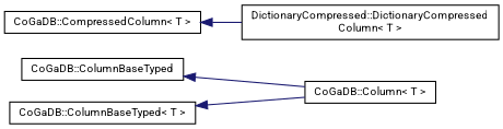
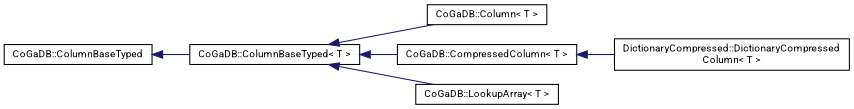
  digraph {
    fontname=Roboto
    rankdir=LR
    node [color=black fillcolor=white fontname=Roboto fontsize=10 shape=record style=filled]
    edge [color=midnightblue dir=back fontname=Roboto fontsize=10 labelfontname=Helvetica labelfontsize=10 style=solid]
    n1 [height=0.2 label="CoGaDB::ColumnBaseTyped" width=0.4]
    n2 [height=0.2 label="CoGaDB::ColumnBaseTyped\< T \>" width=0.4]
    n3 [height=0.2 label="CoGaDB::Column\< T \>" width=0.4]
    n4 [height=0.2 label="CoGaDB::CompressedColumn\< T \>" width=0.4]
+   n5 [height=0.2 label="CoGaDB::LookupArray\< T \>" width=0.4]
    n6 [height=0.2 label="DictionaryCompressed::DictionaryCompressed\lColumn\< T \>" width=0.4]
-   n1 -> n3
+   n1 -> n2
    n2 -> n3
+   n2 -> n4
+   n2 -> n5
    n4 -> n6
  }
